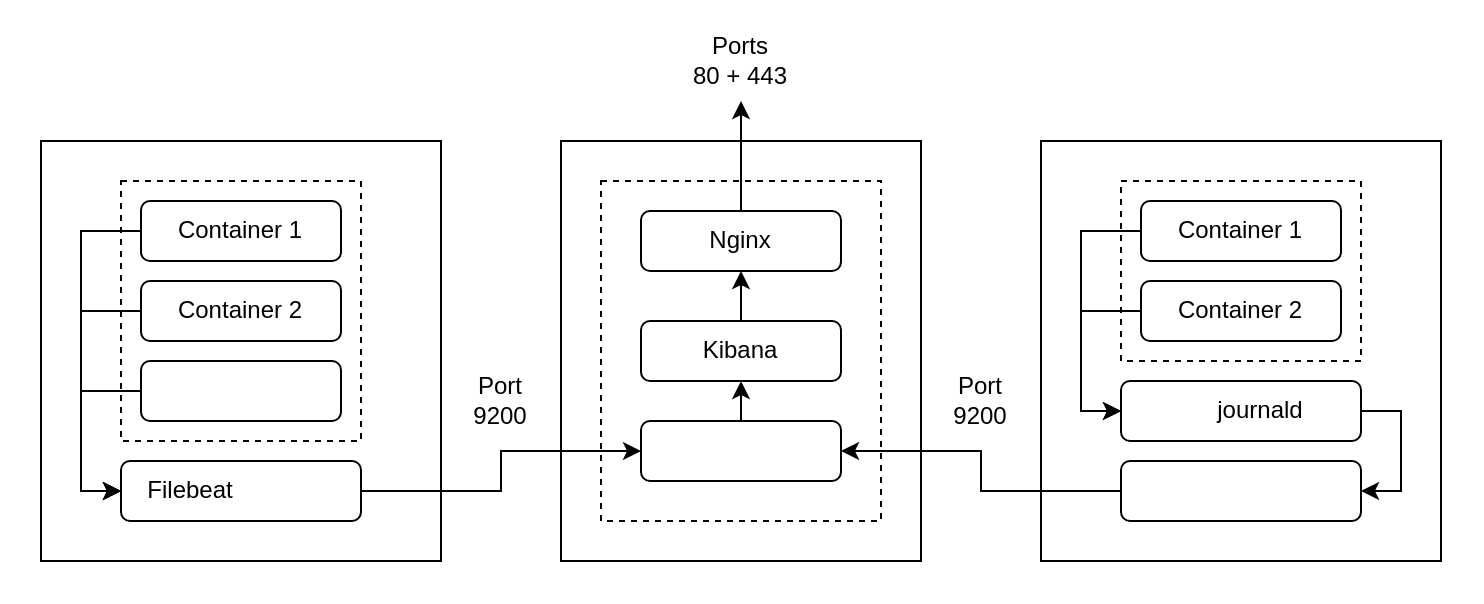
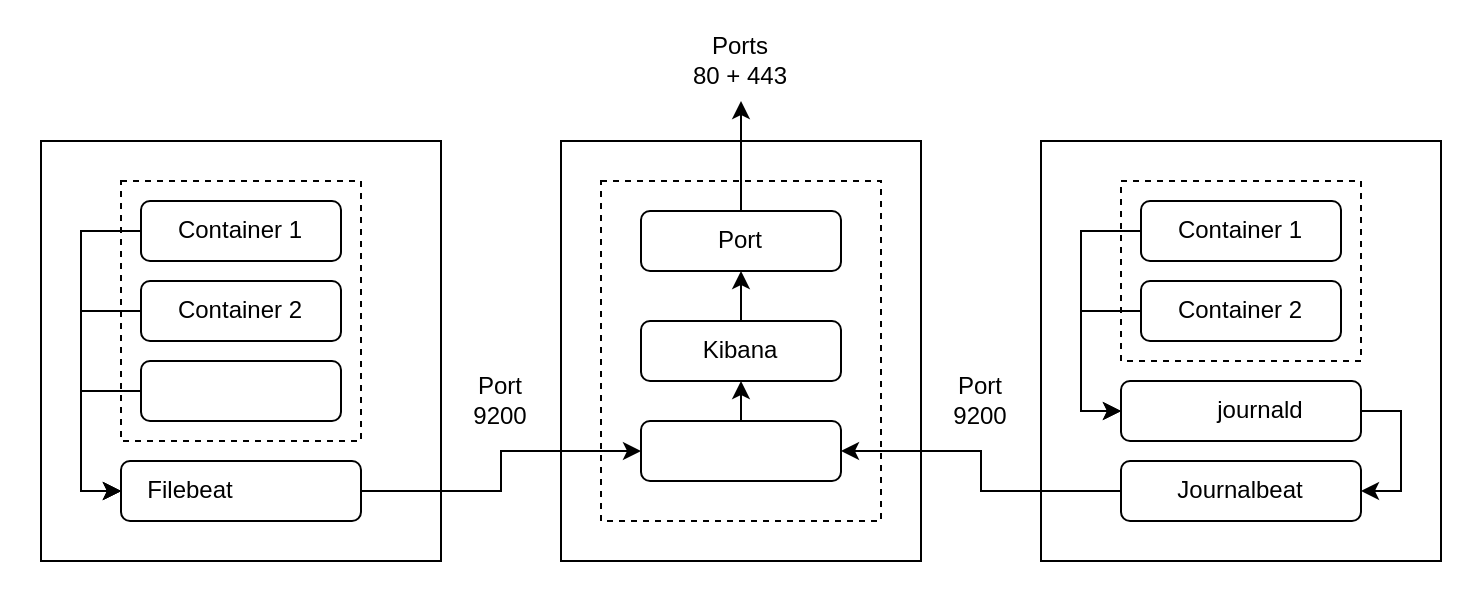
  <mxCell id="0" />
  <mxCell id="1" parent="0" />
  <mxCell id="2" value="" style="rounded=0;whiteSpace=wrap;html=1;fillColor=none;" vertex="1" parent="1"><mxGeometry x="280" y="70" width="180" height="210" as="geometry" /></mxCell>
  <mxCell id="3" value="" style="rounded=0;whiteSpace=wrap;html=1;dashed=1;glass=0;fillColor=none;" vertex="1" parent="1"><mxGeometry x="300" y="90" width="140" height="170" as="geometry" /></mxCell>
  <mxCell id="4" style="edgeStyle=orthogonalEdgeStyle;rounded=0;orthogonalLoop=1;jettySize=auto;html=1;exitX=0.5;exitY=0;exitDx=0;exitDy=0;" edge="1" parent="1" source="5"><mxGeometry relative="1" as="geometry"><mxPoint x="370" y="50" as="targetPoint" /></mxGeometry></mxCell>
  <mxCell id="5" value="" style="rounded=1;whiteSpace=wrap;html=1;fillColor=none;" vertex="1" parent="1"><mxGeometry x="320" y="105" width="100" height="30" as="geometry" /></mxCell>
  <mxCell id="6" style="edgeStyle=orthogonalEdgeStyle;rounded=0;orthogonalLoop=1;jettySize=auto;html=1;exitX=0.5;exitY=0;exitDx=0;exitDy=0;entryX=0.5;entryY=1;entryDx=0;entryDy=0;" edge="1" parent="1" source="7" target="5"><mxGeometry relative="1" as="geometry" /></mxCell>
  <mxCell id="7" value="" style="rounded=1;whiteSpace=wrap;html=1;fillColor=none;" vertex="1" parent="1"><mxGeometry x="320" y="160" width="100" height="30" as="geometry" /></mxCell>
  <mxCell id="8" value="Kibana" style="text;html=1;strokeColor=none;fillColor=none;align=center;verticalAlign=middle;whiteSpace=wrap;rounded=0;" vertex="1" parent="1"><mxGeometry x="330" y="165" width="80" height="20" as="geometry" /></mxCell>
  <mxCell id="9" style="edgeStyle=orthogonalEdgeStyle;rounded=0;orthogonalLoop=1;jettySize=auto;html=1;exitX=0.5;exitY=0;exitDx=0;exitDy=0;entryX=0.5;entryY=1;entryDx=0;entryDy=0;" edge="1" parent="1" source="10" target="7"><mxGeometry relative="1" as="geometry" /></mxCell>
  <mxCell id="10" value="" style="rounded=1;whiteSpace=wrap;html=1;fillColor=none;" vertex="1" parent="1"><mxGeometry x="320" y="210" width="100" height="30" as="geometry" /></mxCell>
- <mxCell id="11" value="&lt;div&gt;Nginx&lt;br&gt;&lt;/div&gt;" style="text;html=1;strokeColor=none;fillColor=none;align=center;verticalAlign=middle;whiteSpace=wrap;rounded=0;" vertex="1" parent="1"><mxGeometry x="330" y="110" width="80" height="20" as="geometry" /></mxCell>
+ <mxCell id="11" value="&lt;div&gt;Port&lt;br&gt;&lt;/div&gt;" style="text;html=1;strokeColor=none;fillColor=none;align=center;verticalAlign=middle;whiteSpace=wrap;rounded=0;" vertex="1" parent="1"><mxGeometry x="330" y="110" width="80" height="20" as="geometry" /></mxCell>
  <mxCell id="12" value="" style="rounded=0;whiteSpace=wrap;html=1;fillColor=none;" vertex="1" parent="1"><mxGeometry x="520" y="70" width="200" height="210" as="geometry" /></mxCell>
  <mxCell id="13" value="" style="rounded=0;whiteSpace=wrap;html=1;dashed=1;glass=0;fillColor=none;" vertex="1" parent="1"><mxGeometry x="560" y="90" width="120" height="90" as="geometry" /></mxCell>
  <mxCell id="14" style="edgeStyle=orthogonalEdgeStyle;rounded=0;orthogonalLoop=1;jettySize=auto;html=1;exitX=0;exitY=0.5;exitDx=0;exitDy=0;entryX=0;entryY=0.5;entryDx=0;entryDy=0;" edge="1" parent="1" source="15" target="24"><mxGeometry relative="1" as="geometry"><Array as="points"><mxPoint x="540" y="115" /><mxPoint x="540" y="205" /></Array></mxGeometry></mxCell>
  <mxCell id="15" value="" style="rounded=1;whiteSpace=wrap;html=1;fillColor=none;" vertex="1" parent="1"><mxGeometry x="570" y="100" width="100" height="30" as="geometry" /></mxCell>
  <mxCell id="16" style="edgeStyle=orthogonalEdgeStyle;rounded=0;orthogonalLoop=1;jettySize=auto;html=1;exitX=0;exitY=0.5;exitDx=0;exitDy=0;entryX=0;entryY=0.5;entryDx=0;entryDy=0;" edge="1" parent="1" source="17" target="24"><mxGeometry relative="1" as="geometry"><Array as="points"><mxPoint x="540" y="155" /><mxPoint x="540" y="205" /></Array></mxGeometry></mxCell>
  <mxCell id="17" value="" style="rounded=1;whiteSpace=wrap;html=1;fillColor=none;" vertex="1" parent="1"><mxGeometry x="570" y="140" width="100" height="30" as="geometry" /></mxCell>
  <mxCell id="18" value="&lt;div&gt;Container 2&lt;/div&gt;" style="text;html=1;strokeColor=none;fillColor=none;align=center;verticalAlign=middle;whiteSpace=wrap;rounded=0;" vertex="1" parent="1"><mxGeometry x="580" y="145" width="80" height="20" as="geometry" /></mxCell>
  <mxCell id="19" style="edgeStyle=orthogonalEdgeStyle;rounded=0;orthogonalLoop=1;jettySize=auto;html=1;exitX=0;exitY=0.5;exitDx=0;exitDy=0;entryX=1;entryY=0.5;entryDx=0;entryDy=0;" edge="1" parent="1" source="20" target="10"><mxGeometry relative="1" as="geometry" /></mxCell>
  <mxCell id="20" value="" style="rounded=1;whiteSpace=wrap;html=1;glass=0;fillColor=none;" vertex="1" parent="1"><mxGeometry x="560" y="230" width="120" height="30" as="geometry" /></mxCell>
+ <mxCell id="21" value="&lt;div&gt;Journalbeat&lt;/div&gt;" style="text;html=1;strokeColor=none;fillColor=none;align=center;verticalAlign=middle;whiteSpace=wrap;rounded=0;glass=0;dashed=1;" vertex="1" parent="1"><mxGeometry x="585" y="235" width="70" height="20" as="geometry" /></mxCell>
  <mxCell id="22" value="&lt;div&gt;Container 1&lt;br&gt;&lt;/div&gt;" style="text;html=1;strokeColor=none;fillColor=none;align=center;verticalAlign=middle;whiteSpace=wrap;rounded=0;" vertex="1" parent="1"><mxGeometry x="580" y="105" width="80" height="20" as="geometry" /></mxCell>
  <mxCell id="23" style="edgeStyle=orthogonalEdgeStyle;rounded=0;orthogonalLoop=1;jettySize=auto;html=1;exitX=1;exitY=0.5;exitDx=0;exitDy=0;entryX=1;entryY=0.5;entryDx=0;entryDy=0;" edge="1" parent="1" source="24" target="20"><mxGeometry relative="1" as="geometry" /></mxCell>
  <mxCell id="24" value="" style="rounded=1;whiteSpace=wrap;html=1;glass=0;fillColor=none;" vertex="1" parent="1"><mxGeometry x="560" y="190" width="120" height="30" as="geometry" /></mxCell>
  <mxCell id="25" value="&lt;div&gt;journald&lt;/div&gt;" style="text;html=1;strokeColor=none;fillColor=none;align=center;verticalAlign=middle;whiteSpace=wrap;rounded=0;glass=0;dashed=1;" vertex="1" parent="1"><mxGeometry x="595" y="195" width="70" height="20" as="geometry" /></mxCell>
  <mxCell id="26" value="" style="rounded=0;whiteSpace=wrap;html=1;fillColor=none;" vertex="1" parent="1"><mxGeometry x="20" y="70" width="200" height="210" as="geometry" /></mxCell>
  <mxCell id="27" value="" style="rounded=0;whiteSpace=wrap;html=1;dashed=1;glass=0;fillColor=none;" vertex="1" parent="1"><mxGeometry x="60" y="90" width="120" height="130" as="geometry" /></mxCell>
  <mxCell id="28" style="edgeStyle=orthogonalEdgeStyle;rounded=0;orthogonalLoop=1;jettySize=auto;html=1;exitX=0;exitY=0.5;exitDx=0;exitDy=0;entryX=0;entryY=0.5;entryDx=0;entryDy=0;" edge="1" parent="1" source="29" target="34"><mxGeometry relative="1" as="geometry"><Array as="points"><mxPoint x="40" y="115" /><mxPoint x="40" y="245" /></Array></mxGeometry></mxCell>
  <mxCell id="29" value="" style="rounded=1;whiteSpace=wrap;html=1;fillColor=none;" vertex="1" parent="1"><mxGeometry x="70" y="100" width="100" height="30" as="geometry" /></mxCell>
  <mxCell id="30" style="edgeStyle=orthogonalEdgeStyle;rounded=0;orthogonalLoop=1;jettySize=auto;html=1;exitX=0;exitY=0.5;exitDx=0;exitDy=0;entryX=0;entryY=0.5;entryDx=0;entryDy=0;" edge="1" parent="1" source="31" target="34"><mxGeometry relative="1" as="geometry"><Array as="points"><mxPoint x="40" y="155" /><mxPoint x="40" y="245" /></Array></mxGeometry></mxCell>
  <mxCell id="31" value="" style="rounded=1;whiteSpace=wrap;html=1;fillColor=none;" vertex="1" parent="1"><mxGeometry x="70" y="140" width="100" height="30" as="geometry" /></mxCell>
  <mxCell id="32" value="&lt;div&gt;Container 2&lt;/div&gt;" style="text;html=1;strokeColor=none;fillColor=none;align=center;verticalAlign=middle;whiteSpace=wrap;rounded=0;" vertex="1" parent="1"><mxGeometry x="80" y="145" width="80" height="20" as="geometry" /></mxCell>
  <mxCell id="33" style="edgeStyle=orthogonalEdgeStyle;rounded=0;orthogonalLoop=1;jettySize=auto;html=1;exitX=1;exitY=0.5;exitDx=0;exitDy=0;entryX=0;entryY=0.5;entryDx=0;entryDy=0;" edge="1" parent="1" source="34" target="10"><mxGeometry relative="1" as="geometry" /></mxCell>
  <mxCell id="34" value="" style="rounded=1;whiteSpace=wrap;html=1;glass=0;fillColor=none;" vertex="1" parent="1"><mxGeometry x="60" y="230" width="120" height="30" as="geometry" /></mxCell>
  <mxCell id="35" value="Filebeat" style="text;html=1;strokeColor=none;fillColor=none;align=center;verticalAlign=middle;whiteSpace=wrap;rounded=0;glass=0;dashed=1;" vertex="1" parent="1"><mxGeometry x="75" y="235" width="40" height="20" as="geometry" /></mxCell>
  <mxCell id="36" style="edgeStyle=orthogonalEdgeStyle;rounded=0;orthogonalLoop=1;jettySize=auto;html=1;exitX=0;exitY=0.5;exitDx=0;exitDy=0;entryX=0;entryY=0.5;entryDx=0;entryDy=0;" edge="1" parent="1" source="37" target="34"><mxGeometry relative="1" as="geometry"><Array as="points"><mxPoint x="40" y="195" /><mxPoint x="40" y="245" /></Array></mxGeometry></mxCell>
  <mxCell id="37" value="" style="rounded=1;whiteSpace=wrap;html=1;fillColor=none;" vertex="1" parent="1"><mxGeometry x="70" y="180" width="100" height="30" as="geometry" /></mxCell>
  <mxCell id="38" value="&lt;div&gt;Container 1&lt;br&gt;&lt;/div&gt;" style="text;html=1;strokeColor=none;align=center;verticalAlign=middle;whiteSpace=wrap;rounded=0;" vertex="1" parent="1"><mxGeometry x="80" y="105" width="80" height="20" as="geometry" /></mxCell>
  <mxCell id="39" style="edgeStyle=orthogonalEdgeStyle;rounded=0;orthogonalLoop=1;jettySize=auto;html=1;exitX=0.5;exitY=1;exitDx=0;exitDy=0;" edge="1" parent="1" source="2" target="2"><mxGeometry relative="1" as="geometry" /></mxCell>
  <mxCell id="40" value="&lt;div&gt;Port 9200&lt;/div&gt;" style="text;html=1;strokeColor=none;fillColor=none;align=center;verticalAlign=middle;whiteSpace=wrap;rounded=0;glass=0;" vertex="1" parent="1"><mxGeometry x="470" y="190" width="40" height="20" as="geometry" /></mxCell>
  <mxCell id="41" value="&lt;div&gt;Port 9200&lt;/div&gt;" style="text;html=1;strokeColor=none;fillColor=none;align=center;verticalAlign=middle;whiteSpace=wrap;rounded=0;glass=0;" vertex="1" parent="1"><mxGeometry x="230" y="190" width="40" height="20" as="geometry" /></mxCell>
  <mxCell id="42" value="&lt;div&gt;Ports&lt;/div&gt;&lt;div&gt; 80 + 443&lt;/div&gt;" style="text;html=1;strokeColor=none;fillColor=none;align=center;verticalAlign=middle;whiteSpace=wrap;rounded=0;glass=0;" vertex="1" parent="1"><mxGeometry x="342" y="20" width="56" height="20" as="geometry" /></mxCell>
